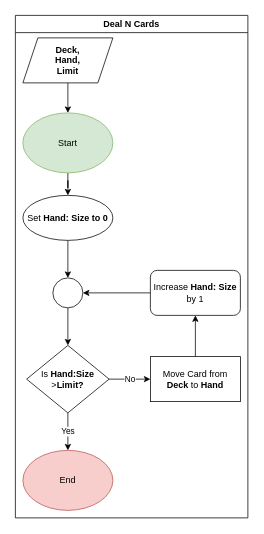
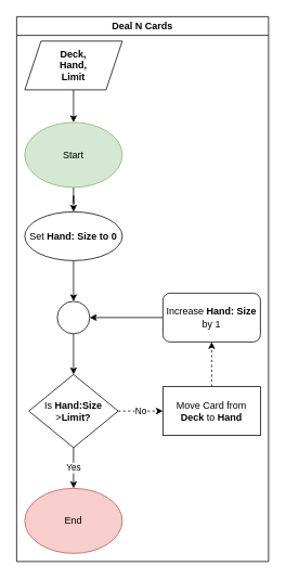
  <mxCell id="0" />
  <mxCell id="1" parent="0" />
  <mxCell id="2" value="Deal N Cards" style="swimlane;whiteSpace=wrap;html=1;" vertex="1" parent="1"><mxGeometry x="20" y="20" width="310" height="670" as="geometry" /></mxCell>
  <mxCell id="3" value="" style="edgeStyle=orthogonalEdgeStyle;rounded=0;orthogonalLoop=1;jettySize=auto;html=1;" edge="1" parent="2" source="4" target="6"><mxGeometry relative="1" as="geometry" /></mxCell>
  <mxCell id="4" value="&lt;b&gt;Deck,&lt;br&gt;Hand,&lt;br&gt;Limit&lt;/b&gt;" style="shape=parallelogram;perimeter=parallelogramPerimeter;whiteSpace=wrap;html=1;fixedSize=1;" vertex="1" parent="2"><mxGeometry x="10" y="30" width="120" height="60" as="geometry" /></mxCell>
  <mxCell id="5" value="" style="edgeStyle=orthogonalEdgeStyle;rounded=0;orthogonalLoop=1;jettySize=auto;html=1;" edge="1" parent="2" source="6" target="13"><mxGeometry relative="1" as="geometry" /></mxCell>
  <mxCell id="6" value="Start" style="ellipse;whiteSpace=wrap;html=1;fillColor=#d5e8d4;strokeColor=#82b366;" vertex="1" parent="2"><mxGeometry x="10" y="130" width="120" height="80" as="geometry" /></mxCell>
- <mxCell id="7" value="No" style="edgeStyle=orthogonalEdgeStyle;rounded=0;orthogonalLoop=1;jettySize=auto;html=1;" edge="1" parent="2" source="9" target="11"><mxGeometry relative="1" as="geometry" /></mxCell>
+ <mxCell id="7" value="No" style="edgeStyle=orthogonalEdgeStyle;rounded=0;orthogonalLoop=1;jettySize=auto;html=1;dashed=1;" edge="1" parent="2" source="9" target="11"><mxGeometry relative="1" as="geometry" /></mxCell>
  <mxCell id="8" value="Yes" style="edgeStyle=orthogonalEdgeStyle;rounded=0;orthogonalLoop=1;jettySize=auto;html=1;" edge="1" parent="2" source="9" target="18"><mxGeometry relative="1" as="geometry" /></mxCell>
  <mxCell id="9" value="Is &lt;b&gt;Hand:Size&lt;br&gt;&lt;/b&gt;&amp;gt;&lt;b&gt;Limit?&lt;/b&gt;" style="rhombus;whiteSpace=wrap;html=1;" vertex="1" parent="2"><mxGeometry x="15" y="440" width="110" height="90" as="geometry" /></mxCell>
- <mxCell id="10" value="" style="edgeStyle=orthogonalEdgeStyle;rounded=0;orthogonalLoop=1;jettySize=auto;html=1;" edge="1" parent="2" source="11" target="15"><mxGeometry relative="1" as="geometry" /></mxCell>
+ <mxCell id="10" value="" style="edgeStyle=orthogonalEdgeStyle;rounded=0;orthogonalLoop=1;jettySize=auto;html=1;dashed=1;" edge="1" parent="2" source="11" target="15"><mxGeometry relative="1" as="geometry" /></mxCell>
  <mxCell id="11" value="Move Card from &lt;b&gt;Deck&lt;/b&gt;&amp;nbsp;to &lt;b&gt;Hand&lt;/b&gt;" style="whiteSpace=wrap;html=1;rounded=0;" vertex="1" parent="2"><mxGeometry x="180" y="455" width="120" height="60" as="geometry" /></mxCell>
  <mxCell id="12" value="" style="edgeStyle=orthogonalEdgeStyle;rounded=0;orthogonalLoop=1;jettySize=auto;html=1;" edge="1" parent="2" source="13" target="17"><mxGeometry relative="1" as="geometry" /></mxCell>
  <mxCell id="13" value="Set &lt;b&gt;Hand: Size to 0&lt;/b&gt;" style="ellipse;whiteSpace=wrap;html=1;" vertex="1" parent="2"><mxGeometry x="10" y="240" width="120" height="60" as="geometry" /></mxCell>
  <mxCell id="14" value="" style="edgeStyle=orthogonalEdgeStyle;rounded=0;orthogonalLoop=1;jettySize=auto;html=1;" edge="1" parent="2" source="15" target="17"><mxGeometry relative="1" as="geometry" /></mxCell>
  <mxCell id="15" value="Increase &lt;b&gt;Hand: Size &lt;/b&gt;by 1" style="whiteSpace=wrap;html=1;rounded=1;" vertex="1" parent="2"><mxGeometry x="180" y="340" width="120" height="60" as="geometry" /></mxCell>
  <mxCell id="16" value="" style="edgeStyle=orthogonalEdgeStyle;rounded=0;orthogonalLoop=1;jettySize=auto;html=1;" edge="1" parent="2" source="17" target="9"><mxGeometry relative="1" as="geometry" /></mxCell>
  <mxCell id="17" value="" style="ellipse;whiteSpace=wrap;html=1;aspect=fixed;" vertex="1" parent="2"><mxGeometry x="50" y="350" width="40" height="40" as="geometry" /></mxCell>
  <mxCell id="18" value="End" style="ellipse;whiteSpace=wrap;html=1;fillColor=#f8cecc;strokeColor=#b85450;" vertex="1" parent="2"><mxGeometry x="10" y="580" width="120" height="80" as="geometry" /></mxCell>
